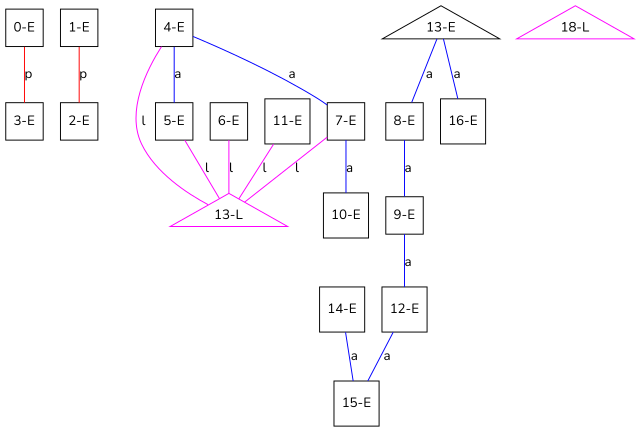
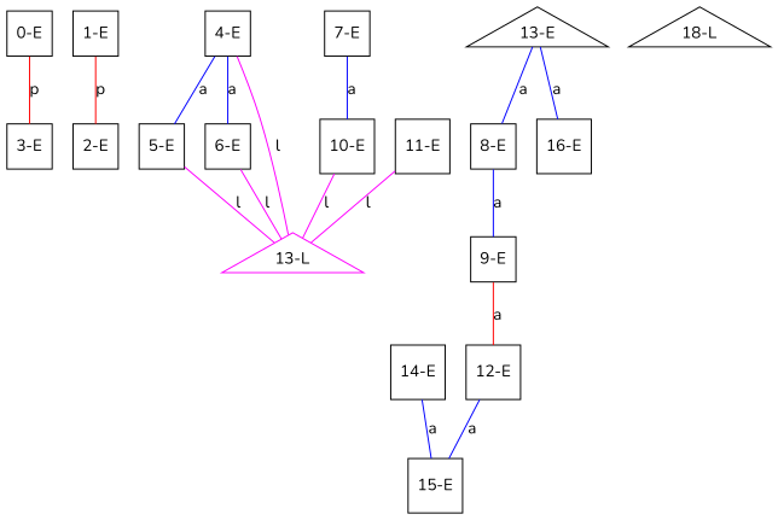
  graph {
    fontname=Nunito
    node [color=black fontname=Nunito shape=square]
    edge [color=blue fontname=Nunito]
    n1 [label="0-E"]
    n2 [label="3-E"]
    n3 [label="1-E"]
    n4 [label="2-E"]
    n5 [label="4-E"]
    n6 [label="5-E"]
    n7 [label="6-E"]
    n8 [color=magenta label="13-L" shape=triangle]
    n9 [label="7-E"]
    n10 [label="10-E"]
    n11 [label="8-E"]
    n12 [label="9-E"]
    n13 [label="12-E"]
    n14 [label="15-E"]
    n15 [label="11-E"]
    n16 [label="13-E" shape=triangle]
    n17 [label="16-E"]
    n18 [label="14-E"]
-   n19 [color=magenta label="18-L" shape=triangle]
+   n19 [label="18-L" shape=triangle]
    n1 -- n2 [color=red label=p]
    n3 -- n4 [color=red label=p]
    n5 -- n6 [label=a]
-   n5 -- n9 [label=a]
+   n5 -- n7 [label=a]
    n5 -- n8 [color=magenta label=l]
    n6 -- n8 [color=magenta label=l]
    n7 -- n8 [color=magenta label=l]
    n9 -- n10 [label=a]
-   n9 -- n8 [color=magenta label=l]
+   n10 -- n8 [color=magenta label=l]
    n11 -- n12 [label=a]
-   n12 -- n13 [label=a]
+   n12 -- n13 [color=red label=a]
    n13 -- n14 [label=a]
    n15 -- n8 [color=magenta label=l]
    n16 -- n11 [label=a]
    n16 -- n17 [label=a]
    n18 -- n14 [label=a]
  }
